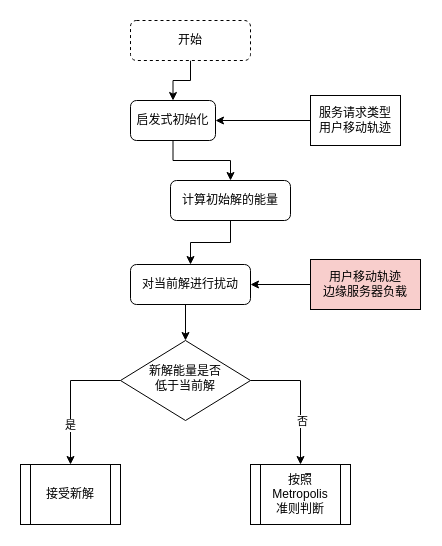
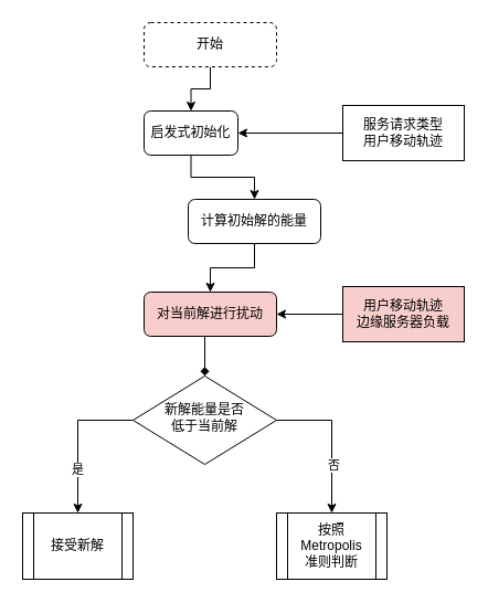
  <mxCell id="0" />
  <mxCell id="1" parent="0" />
  <mxCell id="2" style="edgeStyle=orthogonalEdgeStyle;rounded=0;orthogonalLoop=1;jettySize=auto;html=1;exitX=0.5;exitY=1;exitDx=0;exitDy=0;entryX=0.5;entryY=0;entryDx=0;entryDy=0;" edge="1" parent="1" source="3" target="5"><mxGeometry relative="1" as="geometry" /></mxCell>
  <mxCell id="3" value="开始" style="rounded=1;whiteSpace=wrap;html=1;fontSize=12;glass=0;strokeWidth=1;shadow=0;dashed=1;" parent="1" vertex="1"><mxGeometry x="130" y="20" width="120" height="40" as="geometry" /></mxCell>
  <mxCell id="4" style="edgeStyle=orthogonalEdgeStyle;rounded=0;orthogonalLoop=1;jettySize=auto;html=1;exitX=0.5;exitY=1;exitDx=0;exitDy=0;entryX=0.5;entryY=0;entryDx=0;entryDy=0;" edge="1" parent="1" source="5" target="9"><mxGeometry relative="1" as="geometry" /></mxCell>
  <mxCell id="5" value="启发式初始化" style="rounded=1;whiteSpace=wrap;html=1;fontSize=12;glass=0;strokeWidth=1;shadow=0;" vertex="1" parent="1"><mxGeometry x="130" y="100" width="85" height="40" as="geometry" /></mxCell>
  <mxCell id="6" style="edgeStyle=orthogonalEdgeStyle;rounded=0;orthogonalLoop=1;jettySize=auto;html=1;exitX=0;exitY=0.5;exitDx=0;exitDy=0;entryX=1;entryY=0.5;entryDx=0;entryDy=0;" edge="1" parent="1" source="7" target="5"><mxGeometry relative="1" as="geometry" /></mxCell>
- <mxCell id="7" value="服务请求类型&lt;div&gt;用户移动轨迹&lt;/div&gt;" style="rounded=0;whiteSpace=wrap;html=1;" vertex="1" parent="1"><mxGeometry x="310" y="95" width="90" height="50" as="geometry" /></mxCell>
+ <mxCell id="7" value="服务请求类型&lt;div&gt;用户移动轨迹&lt;/div&gt;" style="rounded=0;whiteSpace=wrap;html=1;" vertex="1" parent="1"><mxGeometry x="310" y="95" width="110" height="50" as="geometry" /></mxCell>
  <mxCell id="8" style="edgeStyle=orthogonalEdgeStyle;rounded=0;orthogonalLoop=1;jettySize=auto;html=1;entryX=0.5;entryY=0;entryDx=0;entryDy=0;" edge="1" parent="1" source="9" target="11"><mxGeometry relative="1" as="geometry" /></mxCell>
  <mxCell id="9" value="计算初始解的能量" style="rounded=1;whiteSpace=wrap;html=1;fontSize=12;glass=0;strokeWidth=1;shadow=0;" vertex="1" parent="1"><mxGeometry x="170" y="180" width="120" height="40" as="geometry" /></mxCell>
- <mxCell id="10" style="edgeStyle=orthogonalEdgeStyle;rounded=0;orthogonalLoop=1;jettySize=auto;html=1;exitX=0.5;exitY=1;exitDx=0;exitDy=0;entryX=0.5;entryY=0;entryDx=0;entryDy=0;" edge="1" parent="1" source="11" target="18"><mxGeometry relative="1" as="geometry" /></mxCell>
- <mxCell id="11" value="对当前解进行扰动" style="rounded=1;whiteSpace=wrap;html=1;fontSize=12;glass=0;strokeWidth=1;shadow=0;" vertex="1" parent="1"><mxGeometry x="130" y="264" width="120" height="40" as="geometry" /></mxCell>
+ <mxCell id="10" style="edgeStyle=orthogonalEdgeStyle;rounded=0;orthogonalLoop=1;jettySize=auto;html=1;exitX=0.5;exitY=1;exitDx=0;exitDy=0;entryX=0.5;entryY=0;entryDx=0;entryDy=0;endArrow=diamond;" edge="1" parent="1" source="11" target="18"><mxGeometry relative="1" as="geometry" /></mxCell>
+ <mxCell id="11" value="对当前解进行扰动" style="rounded=1;whiteSpace=wrap;html=1;fontSize=12;glass=0;strokeWidth=1;shadow=0;fillColor=#f8cecc;" vertex="1" parent="1"><mxGeometry x="130" y="264" width="120" height="40" as="geometry" /></mxCell>
  <mxCell id="12" value="&lt;div&gt;用户移动轨迹&lt;/div&gt;&lt;div&gt;边缘服务器负载&lt;/div&gt;" style="rounded=0;whiteSpace=wrap;html=1;fillColor=#f8cecc;" vertex="1" parent="1"><mxGeometry x="310" y="259" width="110" height="50" as="geometry" /></mxCell>
  <mxCell id="13" style="edgeStyle=orthogonalEdgeStyle;rounded=0;orthogonalLoop=1;jettySize=auto;html=1;exitX=0;exitY=0.5;exitDx=0;exitDy=0;entryX=1;entryY=0.5;entryDx=0;entryDy=0;" edge="1" parent="1"><mxGeometry relative="1" as="geometry"><mxPoint x="310" y="284" as="sourcePoint" /><mxPoint x="250" y="284" as="targetPoint" /></mxGeometry></mxCell>
  <mxCell id="14" style="edgeStyle=orthogonalEdgeStyle;rounded=0;orthogonalLoop=1;jettySize=auto;html=1;exitX=1;exitY=0.5;exitDx=0;exitDy=0;entryX=0.5;entryY=0;entryDx=0;entryDy=0;" edge="1" parent="1" source="18" target="20"><mxGeometry relative="1" as="geometry" /></mxCell>
  <mxCell id="15" value="否" style="edgeLabel;html=1;align=center;verticalAlign=middle;resizable=0;points=[];" vertex="1" connectable="0" parent="14"><mxGeometry x="0.349" y="1" relative="1" as="geometry"><mxPoint as="offset" /></mxGeometry></mxCell>
  <mxCell id="16" style="edgeStyle=orthogonalEdgeStyle;rounded=0;orthogonalLoop=1;jettySize=auto;html=1;exitX=0;exitY=0.5;exitDx=0;exitDy=0;" edge="1" parent="1" source="18" target="19"><mxGeometry relative="1" as="geometry" /></mxCell>
  <mxCell id="17" value="是" style="edgeLabel;html=1;align=center;verticalAlign=middle;resizable=0;points=[];" vertex="1" connectable="0" parent="16"><mxGeometry x="0.409" y="-1" relative="1" as="geometry"><mxPoint as="offset" /></mxGeometry></mxCell>
  <mxCell id="18" value="新解能量是否&lt;div&gt;低于当前解&lt;/div&gt;" style="rhombus;whiteSpace=wrap;html=1;shadow=0;fontFamily=Helvetica;fontSize=12;align=center;strokeWidth=1;spacing=6;spacingTop=-4;" vertex="1" parent="1"><mxGeometry x="120" y="340" width="130" height="80" as="geometry" /></mxCell>
  <mxCell id="19" value="接受新解" style="shape=process;whiteSpace=wrap;html=1;backgroundOutline=1;" vertex="1" parent="1"><mxGeometry x="20" y="464" width="100" height="60" as="geometry" /></mxCell>
  <mxCell id="20" value="按照Metropolis&lt;div&gt;准则判断&lt;/div&gt;" style="shape=process;whiteSpace=wrap;html=1;backgroundOutline=1;" vertex="1" parent="1"><mxGeometry x="250" y="464" width="100" height="60" as="geometry" /></mxCell>
